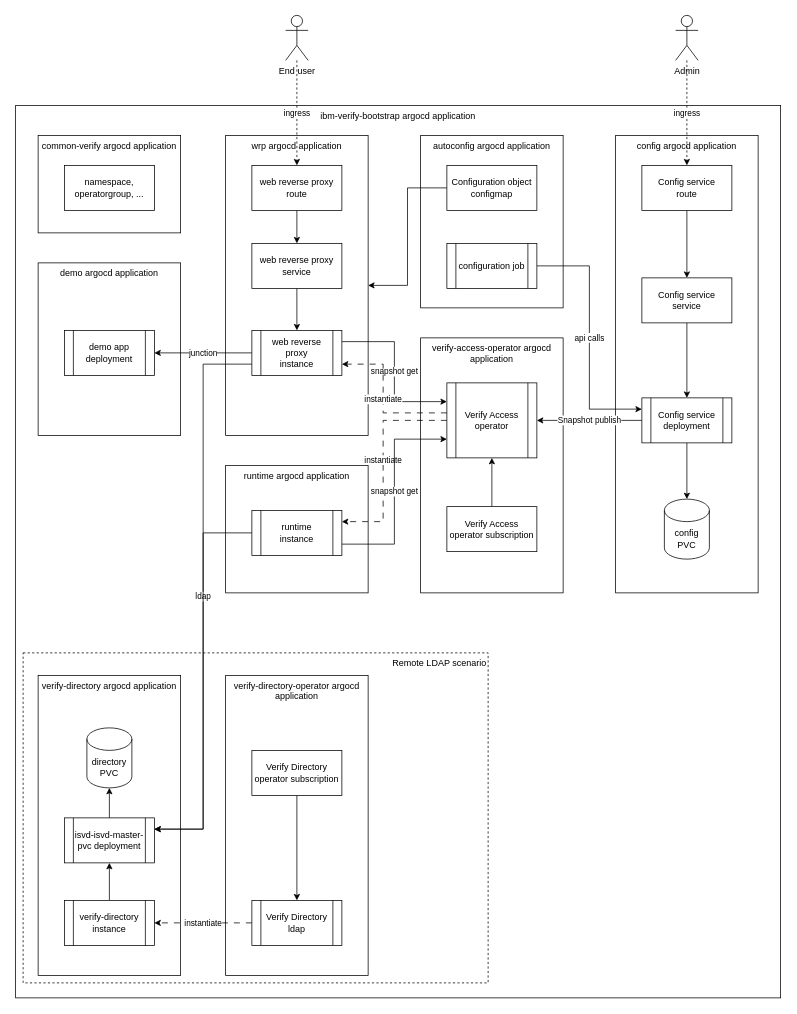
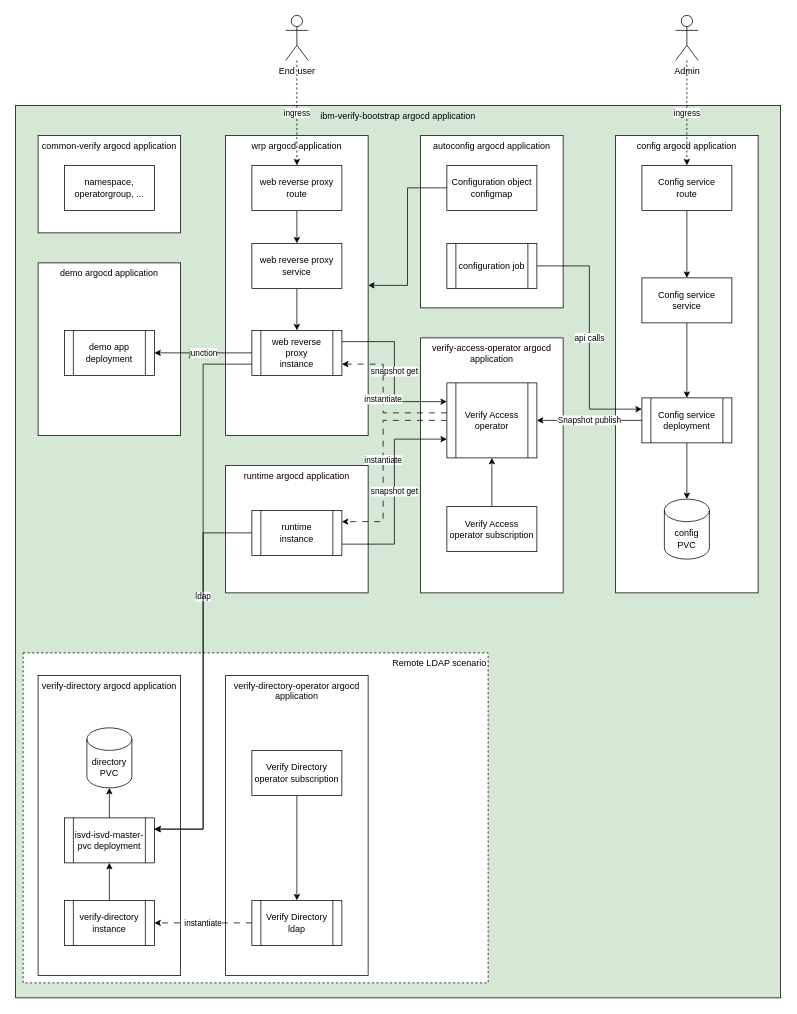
  <mxCell id="0" />
  <mxCell id="1" parent="0" />
- <mxCell id="2" value="&lt;div&gt;ibm-verify-bootstrap argocd application&lt;/div&gt;" style="rounded=0;whiteSpace=wrap;html=1;verticalAlign=top;" vertex="1" parent="1"><mxGeometry x="20" y="140" width="1020" height="1190" as="geometry" /></mxCell>
+ <mxCell id="2" value="&lt;div&gt;ibm-verify-bootstrap argocd application&lt;/div&gt;" style="rounded=0;whiteSpace=wrap;html=1;verticalAlign=top;fillColor=#d5e8d4;" vertex="1" parent="1"><mxGeometry x="20" y="140" width="1020" height="1190" as="geometry" /></mxCell>
  <mxCell id="3" value="Remote LDAP scenario" style="rounded=0;whiteSpace=wrap;html=1;dashed=1;align=right;verticalAlign=top;" vertex="1" parent="1"><mxGeometry x="30" y="870" width="620" height="440" as="geometry" /></mxCell>
  <mxCell id="4" value="verify-directory argocd application&lt;div&gt;&lt;br&gt;&lt;/div&gt;" style="rounded=0;whiteSpace=wrap;html=1;verticalAlign=top;" vertex="1" parent="1"><mxGeometry x="50" y="900" width="190" height="400" as="geometry" /></mxCell>
  <mxCell id="5" value="&lt;div&gt;demo argocd application&lt;/div&gt;" style="rounded=0;whiteSpace=wrap;html=1;verticalAlign=top;" vertex="1" parent="1"><mxGeometry x="50" y="350" width="190" height="230" as="geometry" /></mxCell>
  <mxCell id="6" value="runtime argocd application&lt;div&gt;&lt;br&gt;&lt;/div&gt;" style="rounded=0;whiteSpace=wrap;html=1;verticalAlign=top;" vertex="1" parent="1"><mxGeometry x="300" y="620" width="190" height="170" as="geometry" /></mxCell>
  <mxCell id="7" value="config argocd application&lt;div&gt;&lt;br&gt;&lt;/div&gt;" style="rounded=0;whiteSpace=wrap;html=1;verticalAlign=top;" vertex="1" parent="1"><mxGeometry x="820" y="180" width="190" height="610" as="geometry" /></mxCell>
  <mxCell id="8" value="verify-access-operator argocd application&lt;div&gt;&lt;br&gt;&lt;/div&gt;" style="rounded=0;whiteSpace=wrap;html=1;verticalAlign=top;" vertex="1" parent="1"><mxGeometry x="560" y="450" width="190" height="340" as="geometry" /></mxCell>
  <mxCell id="9" value="config&lt;br&gt;PVC" style="shape=cylinder3;whiteSpace=wrap;html=1;boundedLbl=1;backgroundOutline=1;size=15;" vertex="1" parent="1"><mxGeometry x="885" y="665" width="60" height="80" as="geometry" /></mxCell>
  <mxCell id="10" value="" style="edgeStyle=orthogonalEdgeStyle;rounded=0;orthogonalLoop=1;jettySize=auto;html=1;" edge="1" parent="1" source="12" target="9"><mxGeometry relative="1" as="geometry" /></mxCell>
  <mxCell id="11" value="Snapshot publish" style="edgeStyle=orthogonalEdgeStyle;rounded=0;orthogonalLoop=1;jettySize=auto;html=1;entryX=1;entryY=0.5;entryDx=0;entryDy=0;" edge="1" parent="1" source="12" target="16"><mxGeometry relative="1" as="geometry" /></mxCell>
  <mxCell id="12" value="Config service&lt;div&gt;deployment&lt;/div&gt;" style="shape=process;whiteSpace=wrap;html=1;backgroundOutline=1;" vertex="1" parent="1"><mxGeometry x="855" y="530" width="120" height="60" as="geometry" /></mxCell>
  <mxCell id="13" value="" style="edgeStyle=orthogonalEdgeStyle;rounded=0;orthogonalLoop=1;jettySize=auto;html=1;" edge="1" parent="1" source="14" target="25"><mxGeometry relative="1" as="geometry" /></mxCell>
  <mxCell id="14" value="Config service&lt;br&gt;route" style="rounded=0;whiteSpace=wrap;html=1;" vertex="1" parent="1"><mxGeometry x="855" y="220" width="120" height="60" as="geometry" /></mxCell>
  <mxCell id="15" value="instantiate" style="edgeStyle=orthogonalEdgeStyle;rounded=0;orthogonalLoop=1;jettySize=auto;html=1;entryX=1;entryY=0.25;entryDx=0;entryDy=0;dashed=1;dashPattern=8 8;" edge="1" parent="1" source="16" target="28"><mxGeometry relative="1" as="geometry"><Array as="points"><mxPoint x="510" y="560" /><mxPoint x="510" y="695" /></Array></mxGeometry></mxCell>
  <mxCell id="16" value="Verify Access&lt;br&gt;operator" style="shape=process;whiteSpace=wrap;html=1;backgroundOutline=1;" vertex="1" parent="1"><mxGeometry x="595" y="510" width="120" height="100" as="geometry" /></mxCell>
  <mxCell id="17" value="" style="edgeStyle=orthogonalEdgeStyle;rounded=0;orthogonalLoop=1;jettySize=auto;html=1;" edge="1" parent="1" source="18" target="16"><mxGeometry relative="1" as="geometry" /></mxCell>
  <mxCell id="18" value="Verify Access operator subscription" style="rounded=0;whiteSpace=wrap;html=1;" vertex="1" parent="1"><mxGeometry x="595" y="675" width="120" height="60" as="geometry" /></mxCell>
  <mxCell id="19" value="wrp argocd application&lt;div&gt;&lt;br&gt;&lt;/div&gt;" style="rounded=0;whiteSpace=wrap;html=1;verticalAlign=top;" vertex="1" parent="1"><mxGeometry x="300" y="180" width="190" height="400" as="geometry" /></mxCell>
  <mxCell id="20" value="snapshot get" style="edgeStyle=orthogonalEdgeStyle;rounded=0;orthogonalLoop=1;jettySize=auto;html=1;entryX=0;entryY=0.25;entryDx=0;entryDy=0;exitX=1;exitY=0.25;exitDx=0;exitDy=0;" edge="1" parent="1" source="22" target="16"><mxGeometry relative="1" as="geometry" /></mxCell>
  <mxCell id="21" value="junction" style="edgeStyle=orthogonalEdgeStyle;rounded=0;orthogonalLoop=1;jettySize=auto;html=1;" edge="1" parent="1" source="22" target="42"><mxGeometry relative="1" as="geometry" /></mxCell>
  <mxCell id="22" value="web reverse proxy&lt;br&gt;&lt;div&gt;instance&lt;/div&gt;" style="shape=process;whiteSpace=wrap;html=1;backgroundOutline=1;" vertex="1" parent="1"><mxGeometry x="335" y="440" width="120" height="60" as="geometry" /></mxCell>
  <mxCell id="23" value="ldap" style="edgeStyle=orthogonalEdgeStyle;rounded=0;orthogonalLoop=1;jettySize=auto;html=1;exitX=0;exitY=0.75;exitDx=0;exitDy=0;entryX=1;entryY=0.25;entryDx=0;entryDy=0;" edge="1" parent="1" source="22" target="53"><mxGeometry relative="1" as="geometry" /></mxCell>
  <mxCell id="24" value="" style="edgeStyle=orthogonalEdgeStyle;rounded=0;orthogonalLoop=1;jettySize=auto;html=1;" edge="1" parent="1" source="25" target="12"><mxGeometry relative="1" as="geometry" /></mxCell>
  <mxCell id="25" value="Config service&lt;br&gt;service" style="rounded=0;whiteSpace=wrap;html=1;" vertex="1" parent="1"><mxGeometry x="855" y="370" width="120" height="60" as="geometry" /></mxCell>
  <mxCell id="26" value="snapshot get" style="edgeStyle=orthogonalEdgeStyle;rounded=0;orthogonalLoop=1;jettySize=auto;html=1;entryX=0;entryY=0.75;entryDx=0;entryDy=0;exitX=1;exitY=0.75;exitDx=0;exitDy=0;" edge="1" parent="1" source="28" target="16"><mxGeometry relative="1" as="geometry" /></mxCell>
  <mxCell id="27" style="edgeStyle=orthogonalEdgeStyle;rounded=0;orthogonalLoop=1;jettySize=auto;html=1;entryX=1;entryY=0.25;entryDx=0;entryDy=0;" edge="1" parent="1" source="28" target="53"><mxGeometry relative="1" as="geometry" /></mxCell>
  <mxCell id="28" value="runtime&lt;br&gt;&lt;div&gt;instance&lt;/div&gt;" style="shape=process;whiteSpace=wrap;html=1;backgroundOutline=1;" vertex="1" parent="1"><mxGeometry x="335" y="680" width="120" height="60" as="geometry" /></mxCell>
  <mxCell id="29" value="" style="edgeStyle=orthogonalEdgeStyle;rounded=0;orthogonalLoop=1;jettySize=auto;html=1;" edge="1" parent="1" source="30" target="32"><mxGeometry relative="1" as="geometry" /></mxCell>
  <mxCell id="30" value="web reverse proxy&lt;br&gt;route" style="rounded=0;whiteSpace=wrap;html=1;" vertex="1" parent="1"><mxGeometry x="335" y="220" width="120" height="60" as="geometry" /></mxCell>
  <mxCell id="31" value="" style="edgeStyle=orthogonalEdgeStyle;rounded=0;orthogonalLoop=1;jettySize=auto;html=1;" edge="1" parent="1" source="32" target="22"><mxGeometry relative="1" as="geometry" /></mxCell>
  <mxCell id="32" value="web reverse proxy&lt;br&gt;service" style="rounded=0;whiteSpace=wrap;html=1;" vertex="1" parent="1"><mxGeometry x="335" y="324" width="120" height="60" as="geometry" /></mxCell>
  <mxCell id="33" value="&lt;div&gt;autoconfig argocd application&lt;/div&gt;" style="rounded=0;whiteSpace=wrap;html=1;verticalAlign=top;" vertex="1" parent="1"><mxGeometry x="560" y="180" width="190" height="230" as="geometry" /></mxCell>
  <mxCell id="34" value="" style="edgeStyle=orthogonalEdgeStyle;rounded=0;orthogonalLoop=1;jettySize=auto;html=1;" edge="1" parent="1" source="35" target="19"><mxGeometry relative="1" as="geometry" /></mxCell>
  <mxCell id="35" value="Configuration object configmap" style="rounded=0;whiteSpace=wrap;html=1;" vertex="1" parent="1"><mxGeometry x="595" y="220" width="120" height="60" as="geometry" /></mxCell>
  <mxCell id="36" value="api calls" style="edgeStyle=orthogonalEdgeStyle;rounded=0;orthogonalLoop=1;jettySize=auto;html=1;entryX=0;entryY=0.25;entryDx=0;entryDy=0;" edge="1" parent="1" source="37" target="12"><mxGeometry relative="1" as="geometry" /></mxCell>
  <mxCell id="37" value="configuration job" style="shape=process;whiteSpace=wrap;html=1;backgroundOutline=1;" vertex="1" parent="1"><mxGeometry x="595" y="324" width="120" height="60" as="geometry" /></mxCell>
  <mxCell id="38" value="ingress" style="edgeStyle=orthogonalEdgeStyle;rounded=0;orthogonalLoop=1;jettySize=auto;html=1;entryX=0.5;entryY=0;entryDx=0;entryDy=0;dashed=1;" edge="1" parent="1" source="39" target="30"><mxGeometry relative="1" as="geometry" /></mxCell>
  <mxCell id="39" value="End user" style="shape=umlActor;verticalLabelPosition=bottom;verticalAlign=top;html=1;outlineConnect=0;" vertex="1" parent="1"><mxGeometry x="380" y="20" width="30" height="60" as="geometry" /></mxCell>
  <mxCell id="40" value="ingress" style="edgeStyle=orthogonalEdgeStyle;rounded=0;orthogonalLoop=1;jettySize=auto;html=1;dashed=1;" edge="1" parent="1" source="41" target="14"><mxGeometry relative="1" as="geometry" /></mxCell>
  <mxCell id="41" value="Admin" style="shape=umlActor;verticalLabelPosition=bottom;verticalAlign=top;html=1;outlineConnect=0;" vertex="1" parent="1"><mxGeometry x="900" y="20" width="30" height="60" as="geometry" /></mxCell>
  <mxCell id="42" value="demo app deployment" style="shape=process;whiteSpace=wrap;html=1;backgroundOutline=1;" vertex="1" parent="1"><mxGeometry x="85" y="440" width="120" height="60" as="geometry" /></mxCell>
  <mxCell id="43" value="&lt;div&gt;common-verify argocd application&lt;/div&gt;" style="rounded=0;whiteSpace=wrap;html=1;verticalAlign=top;" vertex="1" parent="1"><mxGeometry x="50" y="180" width="190" height="130" as="geometry" /></mxCell>
  <mxCell id="44" value="namespace, operatorgroup, ..." style="rounded=0;whiteSpace=wrap;html=1;" vertex="1" parent="1"><mxGeometry x="85" y="220" width="120" height="60" as="geometry" /></mxCell>
  <mxCell id="45" value="verify-directory-operator argocd application&lt;div&gt;&lt;br&gt;&lt;/div&gt;" style="rounded=0;whiteSpace=wrap;html=1;verticalAlign=top;" vertex="1" parent="1"><mxGeometry x="300" y="900" width="190" height="400" as="geometry" /></mxCell>
  <mxCell id="46" value="instantiate" style="edgeStyle=orthogonalEdgeStyle;rounded=0;orthogonalLoop=1;jettySize=auto;html=1;dashed=1;dashPattern=8 8;" edge="1" parent="1" source="47" target="52"><mxGeometry relative="1" as="geometry" /></mxCell>
  <mxCell id="47" value="Verify Directory&lt;br&gt;ldap" style="shape=process;whiteSpace=wrap;html=1;backgroundOutline=1;" vertex="1" parent="1"><mxGeometry x="335" y="1200" width="120" height="60" as="geometry" /></mxCell>
  <mxCell id="48" value="" style="edgeStyle=orthogonalEdgeStyle;rounded=0;orthogonalLoop=1;jettySize=auto;html=1;" edge="1" parent="1" source="49" target="47"><mxGeometry relative="1" as="geometry" /></mxCell>
  <mxCell id="49" value="Verify Directory operator subscription" style="rounded=0;whiteSpace=wrap;html=1;" vertex="1" parent="1"><mxGeometry x="335" y="1000" width="120" height="60" as="geometry" /></mxCell>
  <mxCell id="50" value="instantiate" style="edgeStyle=orthogonalEdgeStyle;rounded=0;orthogonalLoop=1;jettySize=auto;html=1;entryX=1;entryY=0.75;entryDx=0;entryDy=0;dashed=1;dashPattern=8 8;" edge="1" parent="1" source="16" target="22"><mxGeometry relative="1" as="geometry"><Array as="points"><mxPoint x="510" y="550" /><mxPoint x="510" y="485" /></Array></mxGeometry></mxCell>
  <mxCell id="51" value="" style="edgeStyle=orthogonalEdgeStyle;rounded=0;orthogonalLoop=1;jettySize=auto;html=1;" edge="1" parent="1" source="52" target="53"><mxGeometry relative="1" as="geometry" /></mxCell>
  <mxCell id="52" value="verify-directory instance" style="shape=process;whiteSpace=wrap;html=1;backgroundOutline=1;" vertex="1" parent="1"><mxGeometry x="85" y="1200" width="120" height="60" as="geometry" /></mxCell>
  <mxCell id="53" value="isvd-isvd-master-pvc deployment" style="shape=process;whiteSpace=wrap;html=1;backgroundOutline=1;" vertex="1" parent="1"><mxGeometry x="85" y="1090" width="120" height="60" as="geometry" /></mxCell>
  <mxCell id="54" value="directory PVC" style="shape=cylinder3;whiteSpace=wrap;html=1;boundedLbl=1;backgroundOutline=1;size=15;" vertex="1" parent="1"><mxGeometry x="115" y="970" width="60" height="80" as="geometry" /></mxCell>
  <mxCell id="55" style="edgeStyle=orthogonalEdgeStyle;rounded=0;orthogonalLoop=1;jettySize=auto;html=1;" edge="1" parent="1" source="53" target="54"><mxGeometry relative="1" as="geometry" /></mxCell>
